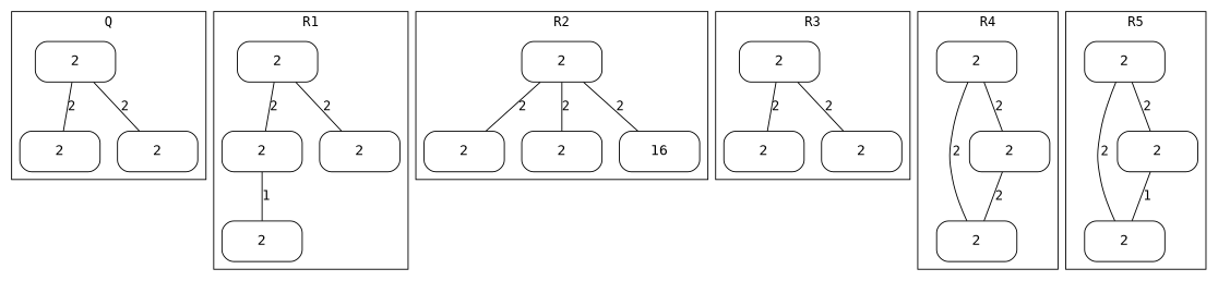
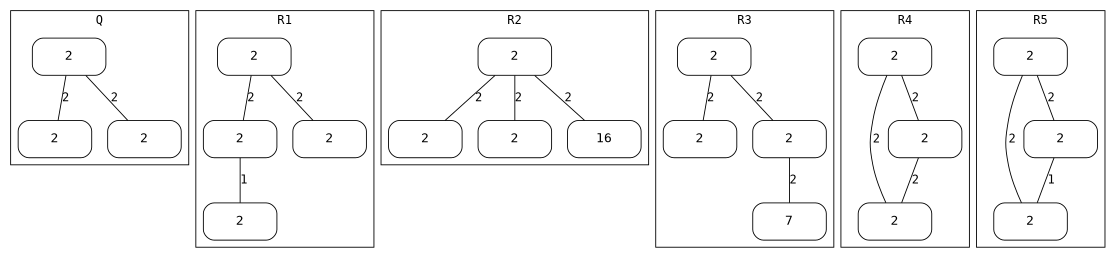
  graph {
    fontname="DejaVu Sans Mono"
    node [fillcolor=white fontname="DejaVu Sans Mono" fontsize=15 shape=rectangle style="rounded,filled"]
    edge [fontname="DejaVu Sans Mono"]
    n1 [height=0.58 label=2 width=1.15]
    n2 [height=0.58 label=2 width=1.15]
    n3 [height=0.58 label=2 width=1.15]
    n4 [height=0.58 label=2 width=1.15]
    n5 [height=0.58 label=2 width=1.15]
    n6 [height=0.58 label=2 width=1.15]
    n7 [height=0.58 label=2 width=1.15]
    n8 [height=0.58 label=2 width=1.15]
    n9 [height=0.58 label=2 width=1.15]
    n10 [height=0.58 label=2 width=1.15]
    n11 [height=0.58 label=16 width=1.15]
    n12 [height=0.58 label=2 width=1.15]
    n13 [height=0.58 label=2 width=1.15]
    n14 [height=0.58 label=2 width=1.15]
+   n15 [height=0.58 label=7 width=1.15]
    n16 [height=0.58 label=2 width=1.15]
    n17 [height=0.58 label=2 width=1.15]
    n18 [height=0.58 label=2 width=1.15]
    n19 [height=0.58 label=2 width=1.15]
    n20 [height=0.58 label=2 width=1.15]
    n21 [height=0.58 label=2 width=1.15]
    subgraph cluster_1 {
      label=Q
      n1
      n2
      n3
    }
    subgraph cluster_2 {
      label=R1
      n4
      n5
      n6
      n7
    }
    subgraph cluster_3 {
      label=R2
      n8
      n9
      n10
      n11
    }
    subgraph cluster_4 {
      label=R3
      n12
      n13
      n14
+     n15
    }
    subgraph cluster_5 {
      label=R4
      n16
      n17
      n18
    }
    subgraph cluster_6 {
      label=R5
      n19
      n20
      n21
    }
    n1 -- n2 [label=2]
    n1 -- n3 [label=2]
    n4 -- n5 [label=2]
    n4 -- n6 [label=2]
    n5 -- n7 [label=1]
    n8 -- n9 [label=2]
    n8 -- n10 [label=2]
    n8 -- n11 [label=2]
    n12 -- n13 [label=2]
    n12 -- n14 [label=2]
+   n14 -- n15 [label=2]
    n16 -- n17 [label=2]
    n16 -- n18 [label=2]
    n18 -- n17 [label=2]
    n19 -- n20 [label=2]
    n19 -- n21 [label=2]
    n21 -- n20 [label=1]
  }
